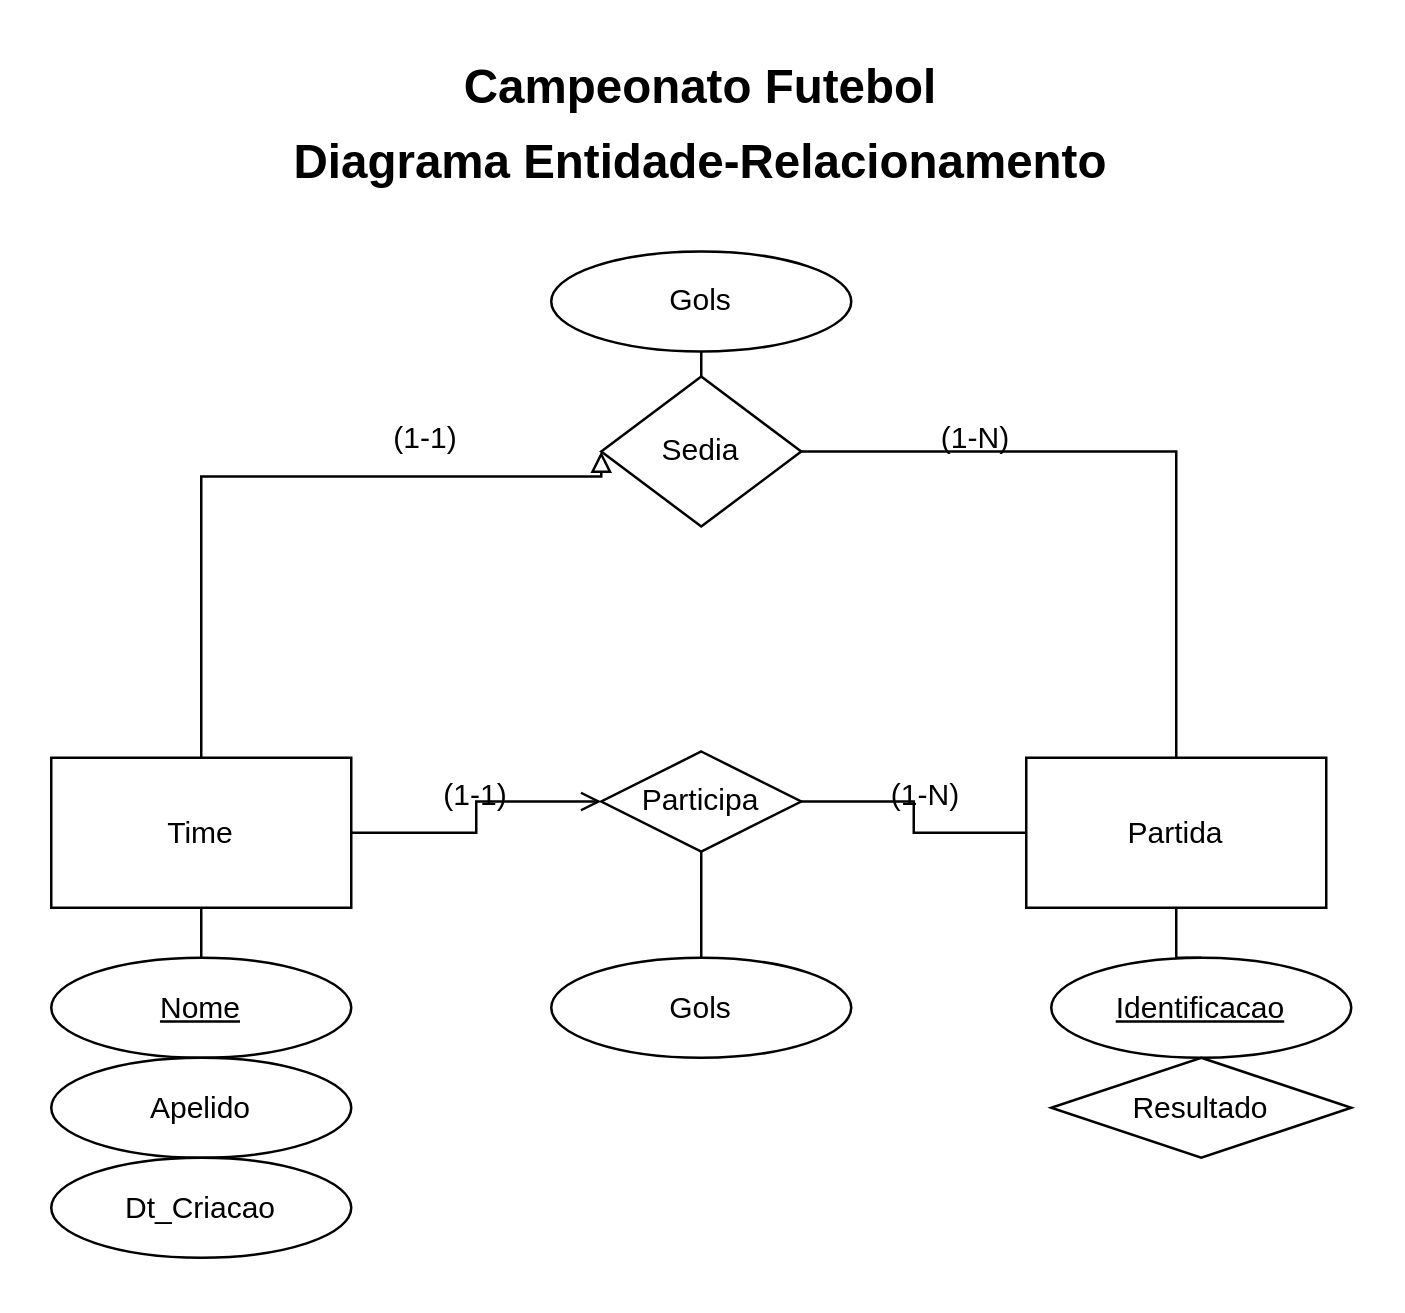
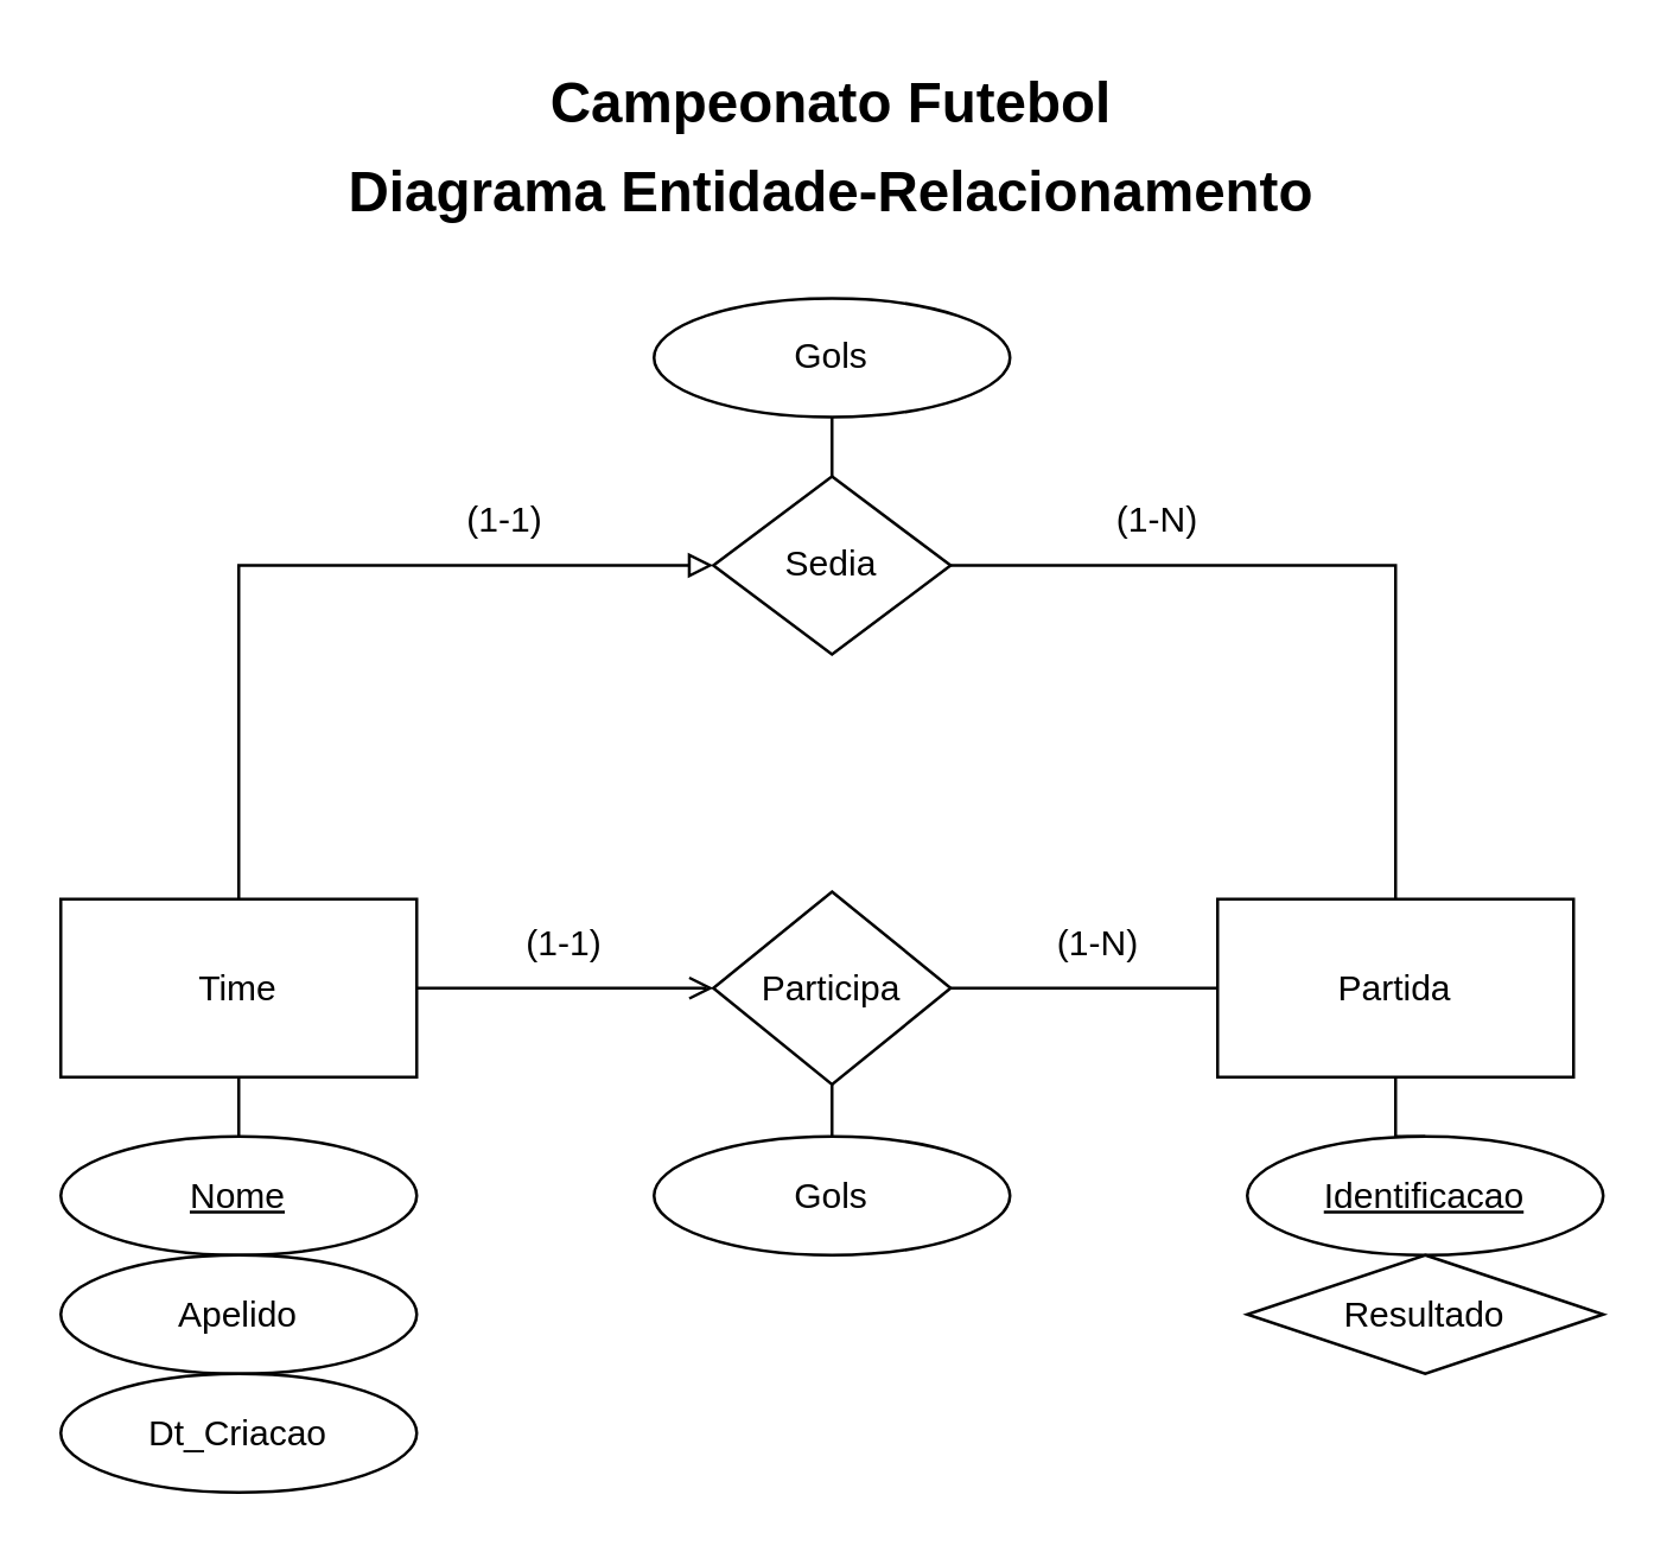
  <mxCell id="0" />
  <mxCell id="1" parent="0" />
  <mxCell id="2" value="&lt;b&gt;&lt;font style=&quot;font-size: 19px;&quot;&gt;Campeonato Futebol&lt;/font&gt;&lt;/b&gt;" style="text;html=1;align=center;verticalAlign=middle;whiteSpace=wrap;rounded=0;" vertex="1" parent="1"><mxGeometry x="145" width="270" height="30" as="geometry" y="20" /></mxCell>
  <mxCell id="3" value="&lt;b&gt;&lt;font style=&quot;font-size: 19px;&quot;&gt;Diagrama Entidade-Relacionamento&lt;/font&gt;&lt;/b&gt;" style="text;html=1;align=center;verticalAlign=middle;whiteSpace=wrap;rounded=0;" vertex="1" parent="1"><mxGeometry x="110" y="50" width="340" height="30" as="geometry" /></mxCell>
  <mxCell id="4" value="" style="edgeStyle=orthogonalEdgeStyle;rounded=0;orthogonalLoop=1;jettySize=auto;html=1;endArrow=open;endFill=0;" edge="1" parent="1" source="7" target="15"><mxGeometry relative="1" as="geometry" /></mxCell>
  <mxCell id="5" value="" style="edgeStyle=orthogonalEdgeStyle;rounded=0;orthogonalLoop=1;jettySize=auto;html=1;endArrow=block;endFill=0;entryX=0;entryY=0.5;entryDx=0;entryDy=0;exitX=0.5;exitY=0;exitDx=0;exitDy=0;" edge="1" parent="1" source="7" target="19"><mxGeometry relative="1" as="geometry"><Array as="points"><mxPoint x="80" y="190" /></Array></mxGeometry></mxCell>
  <mxCell id="6" style="edgeStyle=orthogonalEdgeStyle;rounded=0;orthogonalLoop=1;jettySize=auto;html=1;entryX=0.5;entryY=0;entryDx=0;entryDy=0;endArrow=none;endFill=0;" edge="1" parent="1" source="7" target="10"><mxGeometry relative="1" as="geometry" /></mxCell>
  <mxCell id="7" value="Time" style="rounded=0;whiteSpace=wrap;html=1;" vertex="1" parent="1"><mxGeometry x="20" y="302.5" width="120" height="60" as="geometry" /></mxCell>
  <mxCell id="8" style="edgeStyle=orthogonalEdgeStyle;rounded=0;orthogonalLoop=1;jettySize=auto;html=1;entryX=0.5;entryY=0;entryDx=0;entryDy=0;endArrow=none;endFill=0;" edge="1" parent="1" source="9" target="13"><mxGeometry relative="1" as="geometry" /></mxCell>
  <mxCell id="9" value="Partida" style="rounded=0;whiteSpace=wrap;html=1;" vertex="1" parent="1"><mxGeometry x="410" y="302.5" width="120" height="60" as="geometry" /></mxCell>
  <mxCell id="10" value="&lt;u&gt;Nome&lt;/u&gt;" style="ellipse;whiteSpace=wrap;html=1;" vertex="1" parent="1"><mxGeometry x="20" y="382.5" width="120" height="40" as="geometry" /></mxCell>
  <mxCell id="11" value="Apelido" style="ellipse;whiteSpace=wrap;html=1;" vertex="1" parent="1"><mxGeometry x="20" y="422.5" width="120" height="40" as="geometry" /></mxCell>
  <mxCell id="12" value="Dt_Criacao" style="ellipse;whiteSpace=wrap;html=1;" vertex="1" parent="1"><mxGeometry x="20" y="462.5" width="120" height="40" as="geometry" /></mxCell>
  <mxCell id="13" value="Identificacao" style="ellipse;whiteSpace=wrap;html=1;fontStyle=4" vertex="1" parent="1"><mxGeometry x="420" y="382.5" width="120" height="40" as="geometry" /></mxCell>
  <mxCell id="14" style="edgeStyle=orthogonalEdgeStyle;rounded=0;orthogonalLoop=1;jettySize=auto;html=1;entryX=0.5;entryY=0;entryDx=0;entryDy=0;endArrow=none;endFill=0;" edge="1" parent="1" source="15" target="24"><mxGeometry relative="1" as="geometry" /></mxCell>
- <mxCell id="15" value="Participa" style="rhombus;whiteSpace=wrap;html=1;rounded=0;" vertex="1" parent="1"><mxGeometry x="240" y="300" width="80" height="40" as="geometry" /></mxCell>
+ <mxCell id="15" value="Participa" style="rhombus;whiteSpace=wrap;html=1;rounded=0;" vertex="1" parent="1"><mxGeometry x="240" y="300" width="80" height="65" as="geometry" /></mxCell>
  <mxCell id="16" style="edgeStyle=orthogonalEdgeStyle;rounded=0;orthogonalLoop=1;jettySize=auto;html=1;entryX=0;entryY=0.5;entryDx=0;entryDy=0;endArrow=none;endFill=0;" edge="1" parent="1" source="15" target="9"><mxGeometry relative="1" as="geometry" /></mxCell>
  <mxCell id="17" style="edgeStyle=orthogonalEdgeStyle;rounded=0;orthogonalLoop=1;jettySize=auto;html=1;entryX=0.5;entryY=0;entryDx=0;entryDy=0;endArrow=none;endFill=0;" edge="1" parent="1" source="19" target="9"><mxGeometry relative="1" as="geometry" /></mxCell>
  <mxCell id="18" style="edgeStyle=orthogonalEdgeStyle;rounded=0;orthogonalLoop=1;jettySize=auto;html=1;entryX=0.5;entryY=1;entryDx=0;entryDy=0;endArrow=none;endFill=0;" edge="1" parent="1" source="19" target="25"><mxGeometry relative="1" as="geometry" /></mxCell>
- <mxCell id="19" value="Sedia" style="rhombus;whiteSpace=wrap;html=1;rounded=0;" vertex="1" parent="1"><mxGeometry x="240" y="150" width="80" height="60" as="geometry" /></mxCell>
+ <mxCell id="19" value="Sedia" style="rhombus;whiteSpace=wrap;html=1;rounded=0;" vertex="1" parent="1"><mxGeometry x="240" y="160" width="80" height="60" as="geometry" /></mxCell>
  <mxCell id="20" value="(1-N)" style="text;html=1;align=center;verticalAlign=middle;whiteSpace=wrap;rounded=0;" vertex="1" parent="1"><mxGeometry x="360" y="160" width="60" height="30" as="geometry" /></mxCell>
  <mxCell id="21" value="(1-1)" style="text;html=1;align=center;verticalAlign=middle;whiteSpace=wrap;rounded=0;" vertex="1" parent="1"><mxGeometry x="140" y="160" width="60" height="30" as="geometry" /></mxCell>
  <mxCell id="22" value="(1-N)" style="text;html=1;align=center;verticalAlign=middle;whiteSpace=wrap;rounded=0;" vertex="1" parent="1"><mxGeometry x="340" y="302.5" width="60" height="30" as="geometry" /></mxCell>
  <mxCell id="23" value="(1-1)" style="text;html=1;align=center;verticalAlign=middle;whiteSpace=wrap;rounded=0;" vertex="1" parent="1"><mxGeometry x="160" y="302.5" width="60" height="30" as="geometry" /></mxCell>
  <mxCell id="24" value="Gols" style="ellipse;whiteSpace=wrap;html=1;" vertex="1" parent="1"><mxGeometry x="220" y="382.5" width="120" height="40" as="geometry" /></mxCell>
  <mxCell id="25" value="Gols" style="ellipse;whiteSpace=wrap;html=1;" vertex="1" parent="1"><mxGeometry x="220" y="100" width="120" height="40" as="geometry" /></mxCell>
  <mxCell id="26" value="Resultado" style="rhombus;whiteSpace=wrap;html=1;" vertex="1" parent="1"><mxGeometry x="420" y="422.5" width="120" height="40" as="geometry" /></mxCell>
